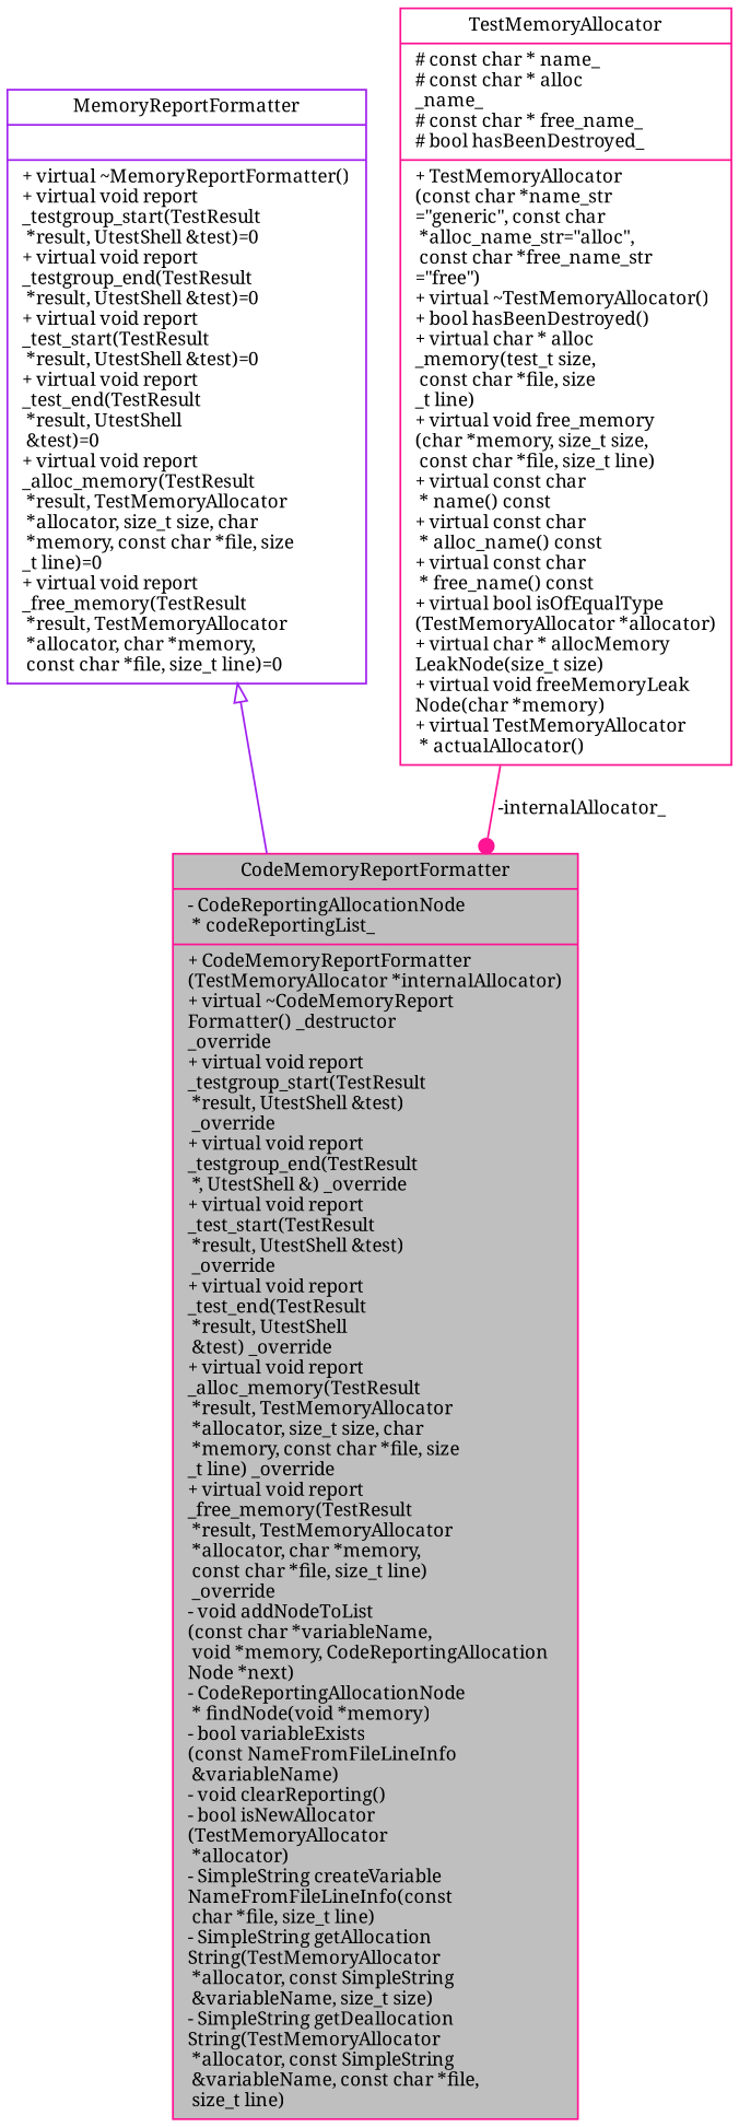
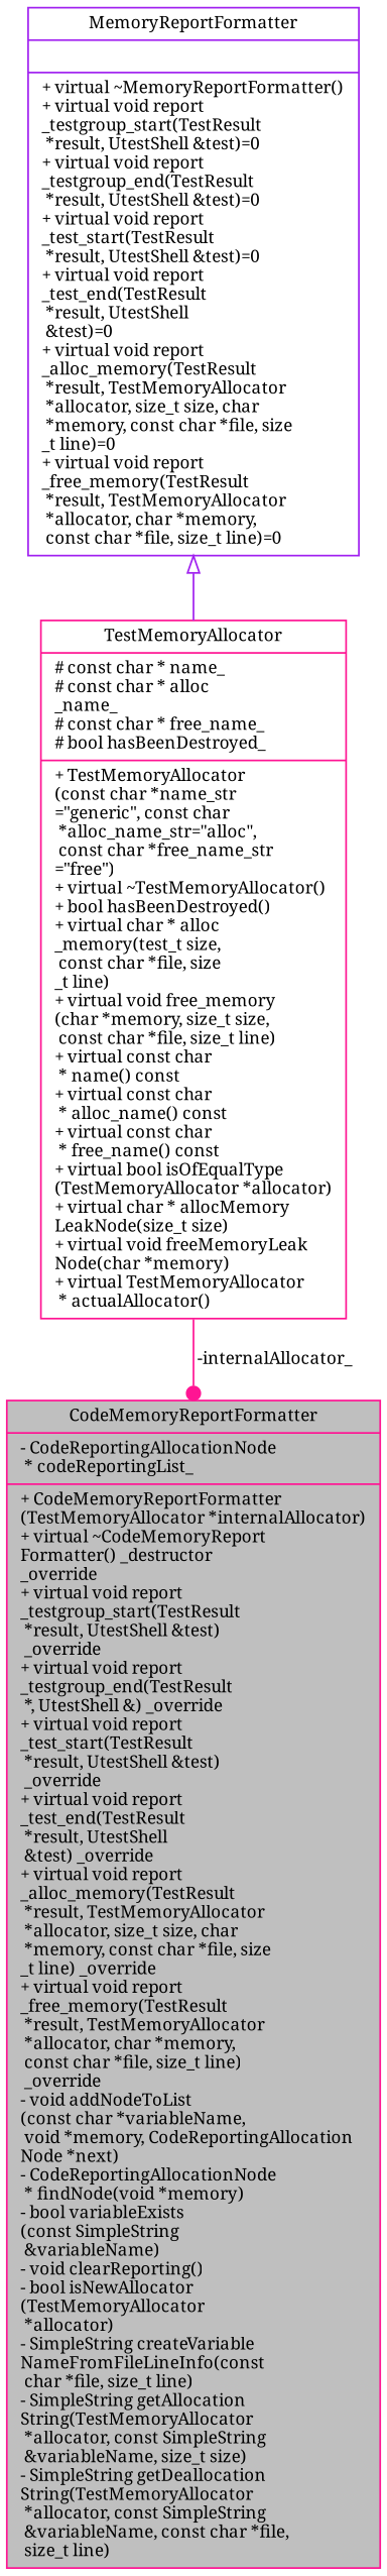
  digraph {
    fontname="Noto Serif"
    node [color=deeppink fillcolor=white fontname="Noto Serif" fontsize=10 shape=record style=filled]
    edge [fontname="Noto Serif" fontsize=10 labelfontname=Helvetica labelfontsize=10 style=solid]
-   n1 [fillcolor=grey75 fontcolor=black height=0.2 label="{CodeMemoryReportFormatter\n|- CodeReportingAllocationNode\l * codeReportingList_\l|+  CodeMemoryReportFormatter\l(TestMemoryAllocator *internalAllocator)\l+ virtual ~CodeMemoryReport\lFormatter() _destructor\l_override\l+ virtual void report\l_testgroup_start(TestResult\l *result, UtestShell &test)\l _override\l+ virtual void report\l_testgroup_end(TestResult\l *, UtestShell &) _override\l+ virtual void report\l_test_start(TestResult\l *result, UtestShell &test)\l _override\l+ virtual void report\l_test_end(TestResult\l *result, UtestShell\l &test) _override\l+ virtual void report\l_alloc_memory(TestResult\l *result, TestMemoryAllocator\l *allocator, size_t size, char\l *memory, const char *file, size\l_t line) _override\l+ virtual void report\l_free_memory(TestResult\l *result, TestMemoryAllocator\l *allocator, char *memory,\l const char *file, size_t line)\l _override\l- void addNodeToList\l(const char *variableName,\l void *memory, CodeReportingAllocation\lNode *next)\l- CodeReportingAllocationNode\l * findNode(void *memory)\l- bool variableExists\l(const NameFromFileLineInfo\l &variableName)\l- void clearReporting()\l- bool isNewAllocator\l(TestMemoryAllocator\l *allocator)\l- SimpleString createVariable\lNameFromFileLineInfo(const\l char *file, size_t line)\l- SimpleString getAllocation\lString(TestMemoryAllocator\l *allocator, const SimpleString\l &variableName, size_t size)\l- SimpleString getDeallocation\lString(TestMemoryAllocator\l *allocator, const SimpleString\l &variableName, const char *file,\l size_t line)\l}" width=0.4]
+   n1 [fillcolor=grey75 fontcolor=black height=0.2 label="{CodeMemoryReportFormatter\n|- CodeReportingAllocationNode\l * codeReportingList_\l|+  CodeMemoryReportFormatter\l(TestMemoryAllocator *internalAllocator)\l+ virtual ~CodeMemoryReport\lFormatter() _destructor\l_override\l+ virtual void report\l_testgroup_start(TestResult\l *result, UtestShell &test)\l _override\l+ virtual void report\l_testgroup_end(TestResult\l *, UtestShell &) _override\l+ virtual void report\l_test_start(TestResult\l *result, UtestShell &test)\l _override\l+ virtual void report\l_test_end(TestResult\l *result, UtestShell\l &test) _override\l+ virtual void report\l_alloc_memory(TestResult\l *result, TestMemoryAllocator\l *allocator, size_t size, char\l *memory, const char *file, size\l_t line) _override\l+ virtual void report\l_free_memory(TestResult\l *result, TestMemoryAllocator\l *allocator, char *memory,\l const char *file, size_t line)\l _override\l- void addNodeToList\l(const char *variableName,\l void *memory, CodeReportingAllocation\lNode *next)\l- CodeReportingAllocationNode\l * findNode(void *memory)\l- bool variableExists\l(const SimpleString\l &variableName)\l- void clearReporting()\l- bool isNewAllocator\l(TestMemoryAllocator\l *allocator)\l- SimpleString createVariable\lNameFromFileLineInfo(const\l char *file, size_t line)\l- SimpleString getAllocation\lString(TestMemoryAllocator\l *allocator, const SimpleString\l &variableName, size_t size)\l- SimpleString getDeallocation\lString(TestMemoryAllocator\l *allocator, const SimpleString\l &variableName, const char *file,\l size_t line)\l}" width=0.4]
    n2 [color=purple height=0.2 label="{MemoryReportFormatter\n||+ virtual ~MemoryReportFormatter()\l+ virtual void report\l_testgroup_start(TestResult\l *result, UtestShell &test)=0\l+ virtual void report\l_testgroup_end(TestResult\l *result, UtestShell &test)=0\l+ virtual void report\l_test_start(TestResult\l *result, UtestShell &test)=0\l+ virtual void report\l_test_end(TestResult\l *result, UtestShell\l &test)=0\l+ virtual void report\l_alloc_memory(TestResult\l *result, TestMemoryAllocator\l *allocator, size_t size, char\l *memory, const char *file, size\l_t line)=0\l+ virtual void report\l_free_memory(TestResult\l *result, TestMemoryAllocator\l *allocator, char *memory,\l const char *file, size_t line)=0\l}" width=0.4]
    n3 [height=0.2 label="{TestMemoryAllocator\n|# const char * name_\l# const char * alloc\l_name_\l# const char * free_name_\l# bool hasBeenDestroyed_\l|+  TestMemoryAllocator\l(const char *name_str\l=\"generic\", const char\l *alloc_name_str=\"alloc\",\l const char *free_name_str\l=\"free\")\l+ virtual ~TestMemoryAllocator()\l+ bool hasBeenDestroyed()\l+ virtual char * alloc\l_memory(test_t size,\l const char *file, size\l_t line)\l+ virtual void free_memory\l(char *memory, size_t size,\l const char *file, size_t line)\l+ virtual const char\l * name() const\l+ virtual const char\l * alloc_name() const\l+ virtual const char\l * free_name() const\l+ virtual bool isOfEqualType\l(TestMemoryAllocator *allocator)\l+ virtual char * allocMemory\lLeakNode(size_t size)\l+ virtual void freeMemoryLeak\lNode(char *memory)\l+ virtual TestMemoryAllocator\l * actualAllocator()\l}" width=0.4]
-   n2 -> n1 [arrowtail=onormal color=purple dir=back]
+   n2 -> n3 [arrowtail=onormal color=purple dir=back]
    n3 -> n1 [arrowhead=dot color=deeppink label=" -internalAllocator_"]
  }
